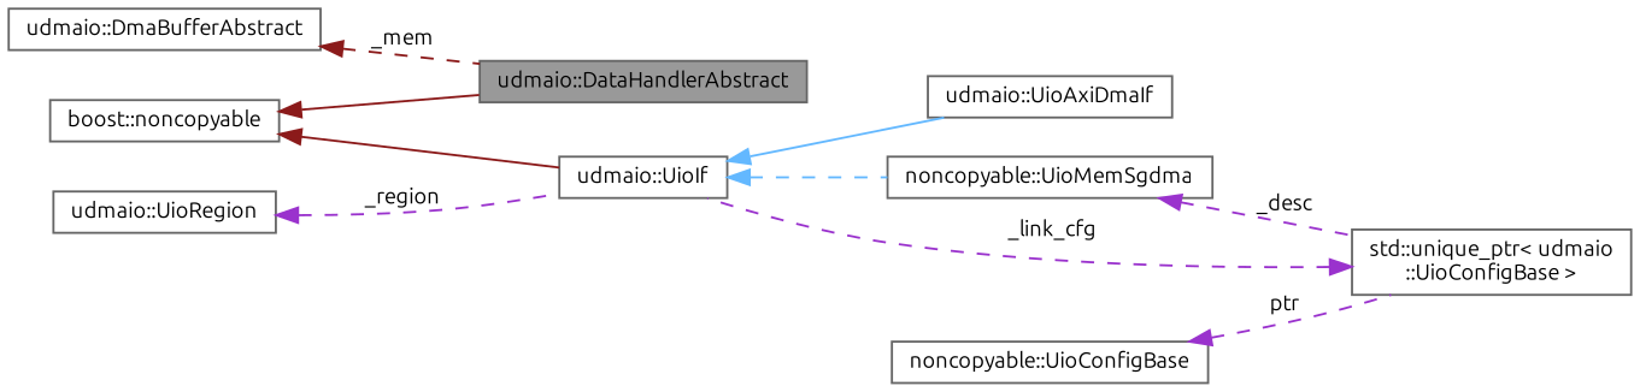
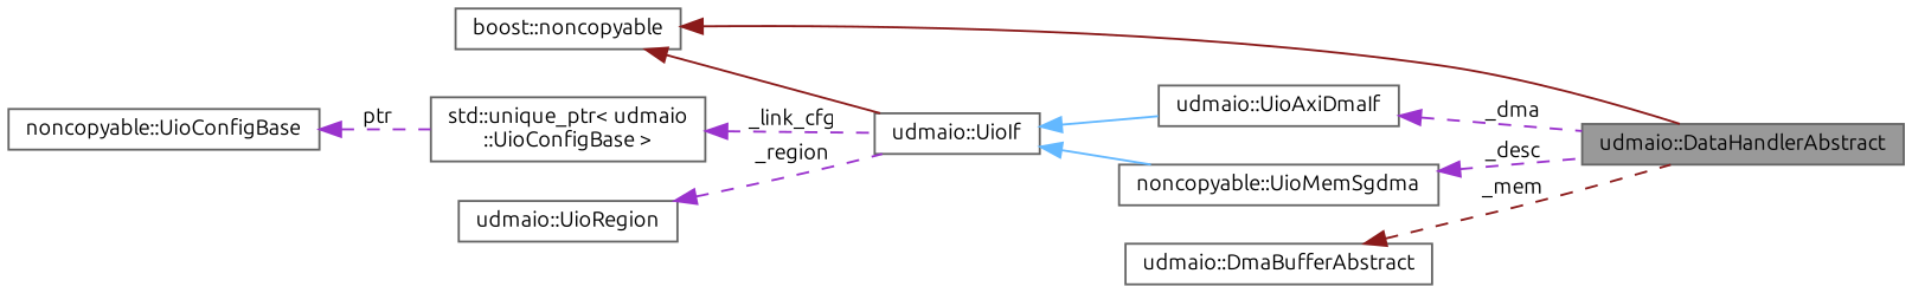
  digraph {
    fontname=Ubuntu
    rankdir=LR
    node [color=gray40 fillcolor=white fontname=Ubuntu fontsize=10 shape=box style=filled]
    edge [color=darkorchid3 dir=back fontname=Ubuntu fontsize=10 labelfontname=Helvetica labelfontsize=10 style=dashed]
    n1 [fillcolor=grey60 fontcolor=black height=0.2 label="udmaio::DataHandlerAbstract" width=0.4]
    n2 [height=0.2 label="boost::noncopyable" width=0.4]
    n3 [height=0.2 label="udmaio::UioIf" width=0.4]
    n4 [height=0.2 label="udmaio::UioAxiDmaIf" width=0.4]
    n5 [height=0.2 label="noncopyable::UioMemSgdma" width=0.4]
    n6 [height=0.2 label="udmaio::DmaBufferAbstract" width=0.4]
    n7 [height=0.2 label="std::unique_ptr\< udmaio\l::UioConfigBase \>" width=0.4]
    n8 [height=0.2 label="noncopyable::UioConfigBase" width=0.4]
    n9 [height=0.2 label="udmaio::UioRegion" width=0.4]
    n2 -> n1 [color=firebrick4 style=solid]
    n2 -> n3 [color=firebrick4 style=solid]
    n3 -> n4 [color=steelblue1 style=solid]
-   n3 -> n5 [color=steelblue1]
-   n5 -> n7 [label=" _desc"]
+   n3 -> n5 [color=steelblue1 style=solid]
+   n4 -> n1 [label=" _dma"]
+   n5 -> n1 [label=" _desc"]
    n6 -> n1 [color=firebrick4 label=" _mem"]
    n7 -> n3 [label=" _link_cfg"]
    n8 -> n7 [label=" ptr"]
    n9 -> n3 [label=" _region"]
  }
